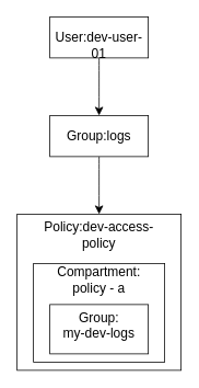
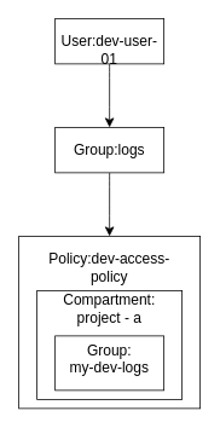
  <mxCell id="0" />
  <mxCell id="1" parent="0" />
  <mxCell id="2" style="edgeStyle=none;curved=1;rounded=0;orthogonalLoop=1;jettySize=auto;html=1;exitX=0.5;exitY=1;exitDx=0;exitDy=0;fontSize=12;startSize=8;endSize=8;" edge="1" parent="1" source="3" target="5"><mxGeometry relative="1" as="geometry" /></mxCell>
  <mxCell id="3" value="" style="rounded=0;whiteSpace=wrap;html=1;" vertex="1" parent="1"><mxGeometry x="60" y="20" width="120" height="50" as="geometry" /></mxCell>
  <mxCell id="4" style="edgeStyle=none;curved=1;rounded=0;orthogonalLoop=1;jettySize=auto;html=1;exitX=0.5;exitY=1;exitDx=0;exitDy=0;fontSize=12;startSize=8;endSize=8;" edge="1" parent="1" source="5" target="8"><mxGeometry relative="1" as="geometry" /></mxCell>
  <mxCell id="5" value="" style="rounded=0;whiteSpace=wrap;html=1;" vertex="1" parent="1"><mxGeometry x="60" y="140" width="120" height="50" as="geometry" /></mxCell>
  <mxCell id="6" style="edgeStyle=none;curved=1;rounded=0;orthogonalLoop=1;jettySize=auto;html=1;exitX=0.25;exitY=1;exitDx=0;exitDy=0;fontSize=12;startSize=8;endSize=8;" edge="1" parent="1" source="3" target="3"><mxGeometry relative="1" as="geometry" /></mxCell>
  <mxCell id="7" style="edgeStyle=none;curved=1;rounded=0;orthogonalLoop=1;jettySize=auto;html=1;exitX=0;exitY=1;exitDx=0;exitDy=0;fontSize=12;startSize=8;endSize=8;" edge="1" parent="1" source="3" target="3"><mxGeometry relative="1" as="geometry" /></mxCell>
  <mxCell id="8" value="" style="rounded=0;whiteSpace=wrap;html=1;" vertex="1" parent="1"><mxGeometry x="20" y="260" width="200" height="190" as="geometry" /></mxCell>
  <mxCell id="9" value="" style="rounded=0;whiteSpace=wrap;html=1;" vertex="1" parent="1"><mxGeometry x="40" y="320" width="160" height="120" as="geometry" /></mxCell>
  <mxCell id="10" value="" style="rounded=0;whiteSpace=wrap;html=1;" vertex="1" parent="1"><mxGeometry x="60" y="370" width="120" height="60" as="geometry" /></mxCell>
- <mxCell id="11" value="Policy:dev-access-policy" style="text;strokeColor=none;fillColor=none;html=1;align=center;verticalAlign=middle;whiteSpace=wrap;rounded=0;fontSize=16;" vertex="1" parent="1"><mxGeometry x="40" y="270" width="160" height="30" as="geometry" /></mxCell>
- <mxCell id="12" value="Compartment:&lt;div&gt;policy - a&lt;/div&gt;" style="text;strokeColor=none;fillColor=none;html=1;align=center;verticalAlign=middle;whiteSpace=wrap;rounded=0;fontSize=16;" vertex="1" parent="1"><mxGeometry x="50" y="320" width="140" height="40" as="geometry" /></mxCell>
+ <mxCell id="11" value="Policy:dev-access-policy" style="text;strokeColor=none;fillColor=none;html=1;align=center;verticalAlign=middle;whiteSpace=wrap;rounded=0;fontSize=16;" vertex="1" parent="1"><mxGeometry x="40" y="280" width="160" height="30" as="geometry" /></mxCell>
+ <mxCell id="12" value="Compartment:&lt;div&gt;project - a&lt;/div&gt;" style="text;strokeColor=none;fillColor=none;html=1;align=center;verticalAlign=middle;whiteSpace=wrap;rounded=0;fontSize=16;" vertex="1" parent="1"><mxGeometry x="50" y="320" width="140" height="40" as="geometry" /></mxCell>
  <mxCell id="13" value="Group:&lt;div&gt;my-dev-logs&lt;div&gt;&lt;br&gt;&lt;/div&gt;&lt;/div&gt;" style="text;strokeColor=none;fillColor=none;html=1;align=center;verticalAlign=middle;whiteSpace=wrap;rounded=0;fontSize=16;" vertex="1" parent="1"><mxGeometry x="60" y="390" width="120" height="30" as="geometry" /></mxCell>
  <mxCell id="14" value="User:dev-user-01" style="text;strokeColor=none;fillColor=none;html=1;align=center;verticalAlign=middle;whiteSpace=wrap;rounded=0;fontSize=16;" vertex="1" parent="1"><mxGeometry x="65" y="42.5" width="110" height="25" as="geometry" /></mxCell>
  <mxCell id="15" value="Group:logs" style="text;strokeColor=none;fillColor=none;html=1;align=center;verticalAlign=middle;whiteSpace=wrap;rounded=0;fontSize=16;" vertex="1" parent="1"><mxGeometry x="80" y="150" width="80" height="30" as="geometry" /></mxCell>
